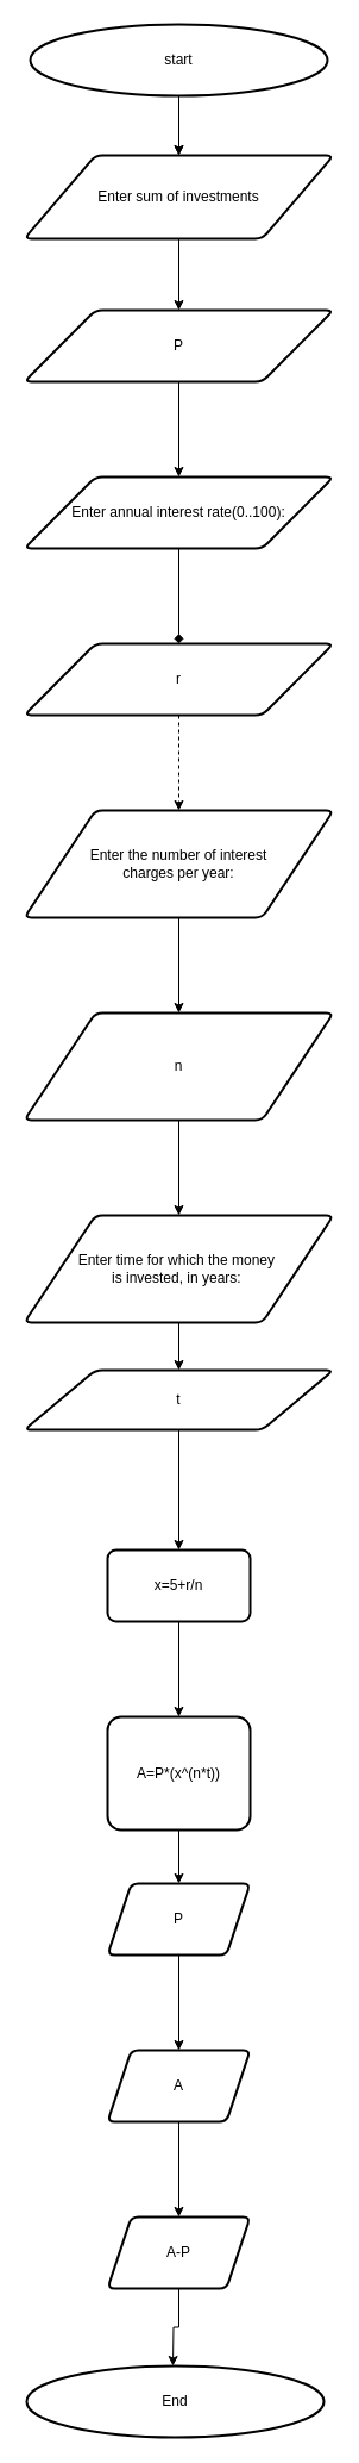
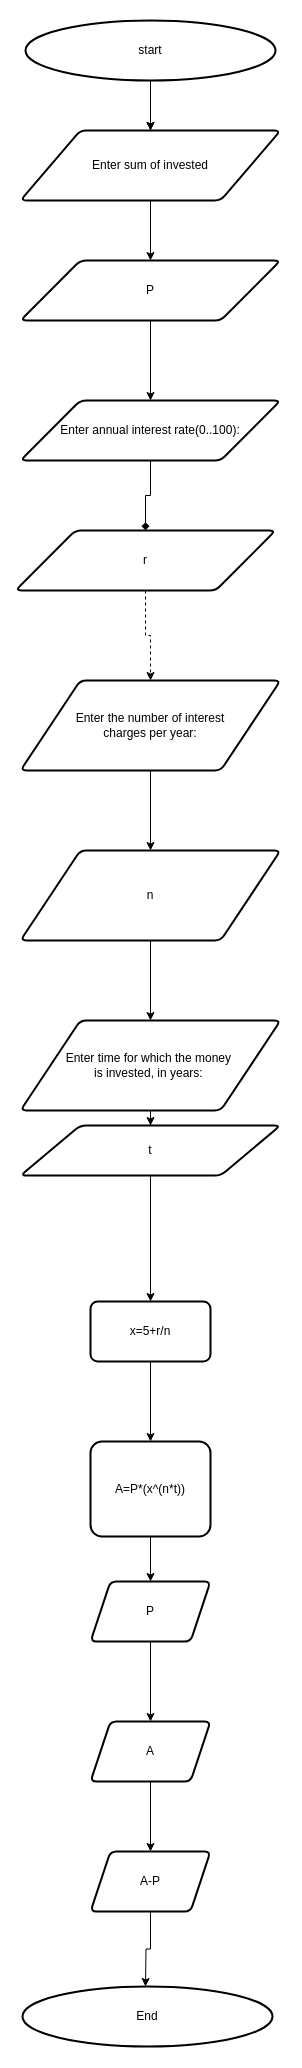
  <mxCell id="0" />
  <mxCell id="1" parent="0" />
  <mxCell id="2" value="" style="edgeStyle=orthogonalEdgeStyle;rounded=0;orthogonalLoop=1;jettySize=auto;html=1;" edge="1" parent="1" source="4" target="8"><mxGeometry relative="1" as="geometry"><mxPoint x="70" y="130" as="targetPoint" /></mxGeometry></mxCell>
  <mxCell id="3" value="" style="edgeStyle=orthogonalEdgeStyle;rounded=0;orthogonalLoop=1;jettySize=auto;html=1;" edge="1" parent="1" source="4" target="8"><mxGeometry relative="1" as="geometry" /></mxCell>
  <mxCell id="4" value="start" style="strokeWidth=2;html=1;shape=mxgraph.flowchart.start_1;whiteSpace=wrap;" vertex="1" parent="1"><mxGeometry x="25" y="20" width="250" height="60" as="geometry" /></mxCell>
  <mxCell id="5" value="" style="edgeStyle=orthogonalEdgeStyle;rounded=0;orthogonalLoop=1;jettySize=auto;html=1;" edge="1" parent="1" source="6" target="10"><mxGeometry relative="1" as="geometry" /></mxCell>
  <mxCell id="6" value="P" style="shape=parallelogram;html=1;strokeWidth=2;perimeter=parallelogramPerimeter;whiteSpace=wrap;rounded=1;arcSize=12;size=0.23;" vertex="1" parent="1"><mxGeometry x="20" y="260" width="260" height="60" as="geometry" /></mxCell>
  <mxCell id="7" value="" style="edgeStyle=orthogonalEdgeStyle;rounded=0;orthogonalLoop=1;jettySize=auto;html=1;" edge="1" parent="1" source="8" target="6"><mxGeometry relative="1" as="geometry" /></mxCell>
- <mxCell id="8" value="Enter sum of investments" style="shape=parallelogram;html=1;strokeWidth=2;perimeter=parallelogramPerimeter;whiteSpace=wrap;rounded=1;arcSize=12;size=0.23;align=center;" vertex="1" parent="1"><mxGeometry x="20" y="130" width="260" height="70" as="geometry" /></mxCell>
+ <mxCell id="8" value="Enter sum of invested" style="shape=parallelogram;html=1;strokeWidth=2;perimeter=parallelogramPerimeter;whiteSpace=wrap;rounded=1;arcSize=12;size=0.23;align=center;" vertex="1" parent="1"><mxGeometry x="20" y="130" width="260" height="70" as="geometry" /></mxCell>
  <mxCell id="9" value="" style="edgeStyle=orthogonalEdgeStyle;rounded=0;orthogonalLoop=1;jettySize=auto;html=1;endArrow=diamond;" edge="1" parent="1" source="10" target="12"><mxGeometry relative="1" as="geometry" /></mxCell>
  <mxCell id="10" value="Enter annual interest rate(0..100):" style="shape=parallelogram;html=1;strokeWidth=2;perimeter=parallelogramPerimeter;whiteSpace=wrap;rounded=1;arcSize=12;size=0.23;" vertex="1" parent="1"><mxGeometry x="20" y="400" width="260" height="60" as="geometry" /></mxCell>
  <mxCell id="11" value="" style="edgeStyle=orthogonalEdgeStyle;rounded=0;orthogonalLoop=1;jettySize=auto;html=1;dashed=1;" edge="1" parent="1" source="12" target="14"><mxGeometry relative="1" as="geometry" /></mxCell>
- <mxCell id="12" value="r" style="shape=parallelogram;html=1;strokeWidth=2;perimeter=parallelogramPerimeter;whiteSpace=wrap;rounded=1;arcSize=12;size=0.23;" vertex="1" parent="1"><mxGeometry x="20" y="540" width="260" height="60" as="geometry" /></mxCell>
+ <mxCell id="12" value="r" style="shape=parallelogram;html=1;strokeWidth=2;perimeter=parallelogramPerimeter;whiteSpace=wrap;rounded=1;arcSize=12;size=0.23;" vertex="1" parent="1"><mxGeometry x="15" y="530" width="260" height="60" as="geometry" /></mxCell>
  <mxCell id="13" value="" style="edgeStyle=orthogonalEdgeStyle;rounded=0;orthogonalLoop=1;jettySize=auto;html=1;" edge="1" parent="1" source="14" target="16"><mxGeometry relative="1" as="geometry" /></mxCell>
  <mxCell id="14" value="Enter the number of interest&lt;div&gt;&amp;nbsp;charges&lt;span style=&quot;background-color: initial;&quot;&gt;&amp;nbsp;per year:&amp;nbsp;&lt;/span&gt;&lt;/div&gt;" style="shape=parallelogram;html=1;strokeWidth=2;perimeter=parallelogramPerimeter;whiteSpace=wrap;rounded=1;arcSize=12;size=0.23;" vertex="1" parent="1"><mxGeometry x="20" y="680" width="260" height="90" as="geometry" /></mxCell>
  <mxCell id="15" value="" style="edgeStyle=orthogonalEdgeStyle;rounded=0;orthogonalLoop=1;jettySize=auto;html=1;" edge="1" parent="1" source="16" target="18"><mxGeometry relative="1" as="geometry" /></mxCell>
  <mxCell id="16" value="n" style="shape=parallelogram;html=1;strokeWidth=2;perimeter=parallelogramPerimeter;whiteSpace=wrap;rounded=1;arcSize=12;size=0.23;" vertex="1" parent="1"><mxGeometry x="20" y="850" width="260" height="90" as="geometry" /></mxCell>
  <mxCell id="17" value="" style="edgeStyle=orthogonalEdgeStyle;rounded=0;orthogonalLoop=1;jettySize=auto;html=1;" edge="1" parent="1" source="18" target="31"><mxGeometry relative="1" as="geometry" /></mxCell>
  <mxCell id="18" value="Enter time for which the money&amp;nbsp;&lt;div&gt;is invested, in years:&amp;nbsp;&lt;/div&gt;" style="shape=parallelogram;html=1;strokeWidth=2;perimeter=parallelogramPerimeter;whiteSpace=wrap;rounded=1;arcSize=12;size=0.23;" vertex="1" parent="1"><mxGeometry x="20" y="1020" width="260" height="90" as="geometry" /></mxCell>
  <mxCell id="19" value="" style="edgeStyle=orthogonalEdgeStyle;rounded=0;orthogonalLoop=1;jettySize=auto;html=1;" edge="1" parent="1" source="20" target="22"><mxGeometry relative="1" as="geometry" /></mxCell>
  <mxCell id="20" value="x=5+r/n" style="whiteSpace=wrap;html=1;strokeWidth=2;rounded=1;arcSize=12;" vertex="1" parent="1"><mxGeometry x="90" y="1301" width="120" height="60" as="geometry" /></mxCell>
  <mxCell id="21" value="" style="edgeStyle=orthogonalEdgeStyle;rounded=0;orthogonalLoop=1;jettySize=auto;html=1;" edge="1" parent="1" source="22" target="24"><mxGeometry relative="1" as="geometry" /></mxCell>
  <mxCell id="22" value="A=P*(x^(n*t))" style="whiteSpace=wrap;html=1;strokeWidth=2;rounded=1;arcSize=12;" vertex="1" parent="1"><mxGeometry x="90" y="1441" width="120" height="95" as="geometry" /></mxCell>
  <mxCell id="23" value="" style="edgeStyle=orthogonalEdgeStyle;rounded=0;orthogonalLoop=1;jettySize=auto;html=1;" edge="1" parent="1" source="24" target="26"><mxGeometry relative="1" as="geometry" /></mxCell>
  <mxCell id="24" value="P" style="shape=parallelogram;perimeter=parallelogramPerimeter;whiteSpace=wrap;html=1;fixedSize=1;strokeWidth=2;rounded=1;arcSize=12;" vertex="1" parent="1"><mxGeometry x="90" y="1581" width="120" height="60" as="geometry" /></mxCell>
  <mxCell id="25" value="" style="edgeStyle=orthogonalEdgeStyle;rounded=0;orthogonalLoop=1;jettySize=auto;html=1;" edge="1" parent="1" source="26" target="28"><mxGeometry relative="1" as="geometry" /></mxCell>
  <mxCell id="26" value="A" style="shape=parallelogram;perimeter=parallelogramPerimeter;whiteSpace=wrap;html=1;fixedSize=1;strokeWidth=2;rounded=1;arcSize=12;" vertex="1" parent="1"><mxGeometry x="90" y="1721" width="120" height="60" as="geometry" /></mxCell>
  <mxCell id="27" style="edgeStyle=orthogonalEdgeStyle;rounded=0;orthogonalLoop=1;jettySize=auto;html=1;" edge="1" parent="1" source="28"><mxGeometry relative="1" as="geometry"><mxPoint x="145" y="1986" as="targetPoint" /></mxGeometry></mxCell>
- <mxCell id="28" value="A-P" style="shape=parallelogram;perimeter=parallelogramPerimeter;whiteSpace=wrap;html=1;fixedSize=1;strokeWidth=2;rounded=1;arcSize=12;" vertex="1" parent="1"><mxGeometry x="90" y="1861" width="120" height="60" as="geometry" /></mxCell>
+ <mxCell id="28" value="A-P" style="shape=parallelogram;perimeter=parallelogramPerimeter;whiteSpace=wrap;html=1;fixedSize=1;strokeWidth=2;rounded=1;arcSize=12;" vertex="1" parent="1"><mxGeometry x="90" y="1851" width="120" height="60" as="geometry" /></mxCell>
  <mxCell id="29" value="End" style="strokeWidth=2;html=1;shape=mxgraph.flowchart.start_1;whiteSpace=wrap;" vertex="1" parent="1"><mxGeometry x="22" y="1986" width="250" height="60" as="geometry" /></mxCell>
  <mxCell id="30" style="edgeStyle=orthogonalEdgeStyle;rounded=0;orthogonalLoop=1;jettySize=auto;html=1;" edge="1" parent="1" source="31" target="20"><mxGeometry relative="1" as="geometry" /></mxCell>
- <mxCell id="31" value="t" style="shape=parallelogram;html=1;strokeWidth=2;perimeter=parallelogramPerimeter;whiteSpace=wrap;rounded=1;arcSize=12;size=0.23;" vertex="1" parent="1"><mxGeometry x="20" y="1150" width="260" height="50" as="geometry" /></mxCell>
+ <mxCell id="31" value="t" style="shape=parallelogram;html=1;strokeWidth=2;perimeter=parallelogramPerimeter;whiteSpace=wrap;rounded=1;arcSize=12;size=0.23;" vertex="1" parent="1"><mxGeometry x="20" y="1125" width="260" height="50" as="geometry" /></mxCell>
